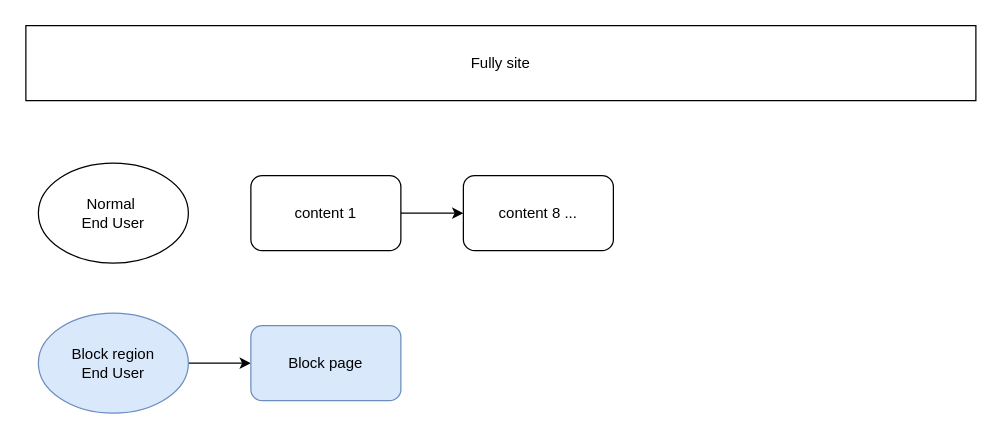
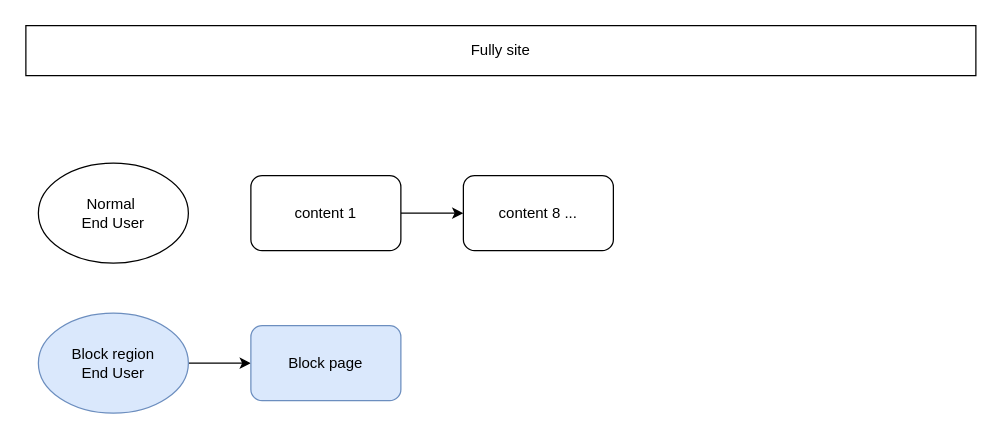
  <mxCell id="0" />
  <mxCell id="1" parent="0" />
  <mxCell id="2" value="&lt;div&gt;Normal&amp;nbsp;&lt;/div&gt;&lt;div&gt;End User&lt;/div&gt;" style="ellipse;whiteSpace=wrap;html=1;" vertex="1" parent="1"><mxGeometry x="30" y="130" width="120" height="80" as="geometry" /></mxCell>
  <mxCell id="3" value="" style="edgeStyle=orthogonalEdgeStyle;rounded=0;orthogonalLoop=1;jettySize=auto;html=1;" edge="1" parent="1" source="4" target="8"><mxGeometry relative="1" as="geometry" /></mxCell>
  <mxCell id="4" value="&lt;div&gt;Block region&lt;/div&gt;&lt;div&gt;End User&lt;/div&gt;" style="ellipse;whiteSpace=wrap;html=1;fillColor=#dae8fc;strokeColor=#6c8ebf;" vertex="1" parent="1"><mxGeometry x="30" y="250" width="120" height="80" as="geometry" /></mxCell>
- <mxCell id="5" value="Fully site" style="rounded=0;whiteSpace=wrap;html=1;" vertex="1" parent="1"><mxGeometry x="20" y="20" width="760" height="60" as="geometry" /></mxCell>
+ <mxCell id="5" value="Fully site" style="rounded=0;whiteSpace=wrap;html=1;" vertex="1" parent="1"><mxGeometry x="20" y="20" width="760" height="40" as="geometry" /></mxCell>
  <mxCell id="6" value="" style="edgeStyle=orthogonalEdgeStyle;rounded=0;orthogonalLoop=1;jettySize=auto;html=1;" edge="1" parent="1" source="7" target="9"><mxGeometry relative="1" as="geometry" /></mxCell>
  <mxCell id="7" value="content 1" style="rounded=1;whiteSpace=wrap;html=1;" vertex="1" parent="1"><mxGeometry x="200" y="140" width="120" height="60" as="geometry" /></mxCell>
  <mxCell id="8" value="Block page" style="rounded=1;whiteSpace=wrap;html=1;fillColor=#dae8fc;strokeColor=#6c8ebf;" vertex="1" parent="1"><mxGeometry x="200" y="260" width="120" height="60" as="geometry" /></mxCell>
  <mxCell id="9" value="content 8 ..." style="rounded=1;whiteSpace=wrap;html=1;" vertex="1" parent="1"><mxGeometry x="370" y="140" width="120" height="60" as="geometry" /></mxCell>
